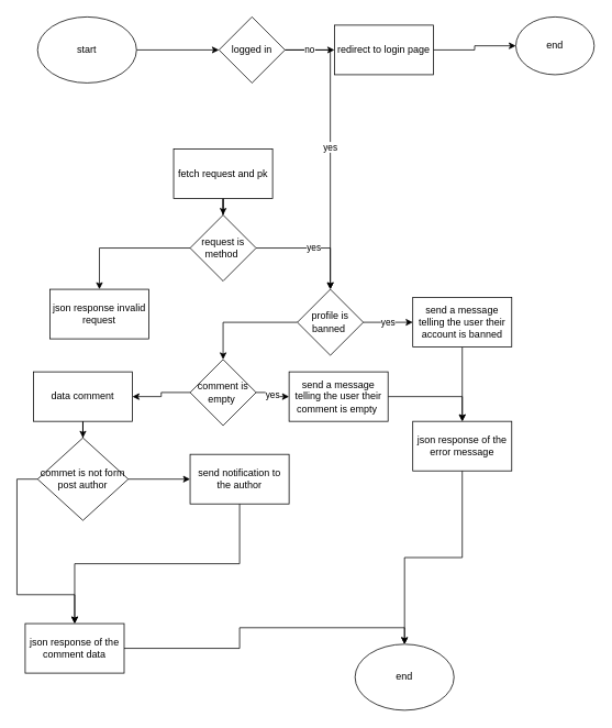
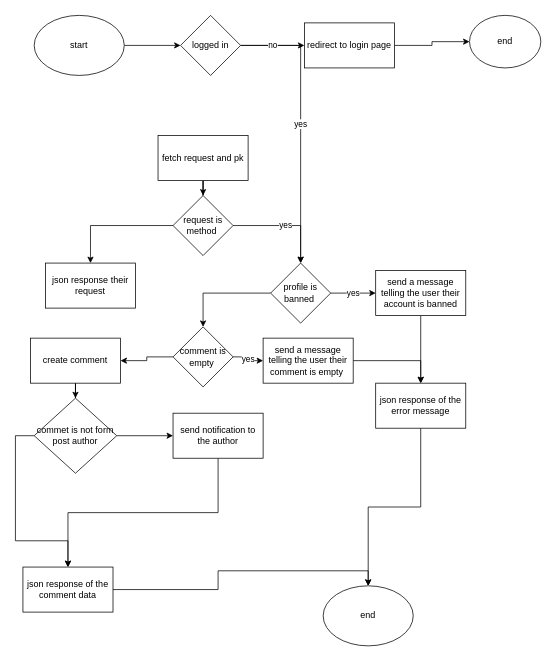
  <mxCell id="0" />
  <mxCell id="1" parent="0" />
  <mxCell id="2" value="" style="edgeStyle=orthogonalEdgeStyle;rounded=0;orthogonalLoop=1;jettySize=auto;html=1;" edge="1" parent="1" source="3" target="34"><mxGeometry relative="1" as="geometry" /></mxCell>
  <mxCell id="3" value="start" style="ellipse;whiteSpace=wrap;html=1;" parent="1" vertex="1"><mxGeometry x="45" y="20" width="120" height="80" as="geometry" /></mxCell>
  <mxCell id="4" value="" style="edgeStyle=orthogonalEdgeStyle;rounded=0;orthogonalLoop=1;jettySize=auto;html=1;" parent="1" source="5" target="8" edge="1"><mxGeometry relative="1" as="geometry" /></mxCell>
  <mxCell id="5" value="fetch request and pk" style="whiteSpace=wrap;html=1;" parent="1" vertex="1"><mxGeometry x="210" y="180" width="120" height="60" as="geometry" /></mxCell>
  <mxCell id="6" value="yes" style="edgeStyle=orthogonalEdgeStyle;rounded=0;orthogonalLoop=1;jettySize=auto;html=1;" parent="1" source="8" target="11" edge="1"><mxGeometry relative="1" as="geometry" /></mxCell>
  <mxCell id="7" value="" style="edgeStyle=orthogonalEdgeStyle;rounded=0;orthogonalLoop=1;jettySize=auto;html=1;" parent="1" source="8" target="16" edge="1"><mxGeometry relative="1" as="geometry" /></mxCell>
  <mxCell id="8" value="request is method&amp;nbsp;" style="rhombus;whiteSpace=wrap;html=1;" parent="1" vertex="1"><mxGeometry x="230" y="260" width="80" height="80" as="geometry" /></mxCell>
  <mxCell id="9" value="yes" style="edgeStyle=orthogonalEdgeStyle;rounded=0;orthogonalLoop=1;jettySize=auto;html=1;" parent="1" source="11" target="13" edge="1"><mxGeometry relative="1" as="geometry" /></mxCell>
  <mxCell id="10" value="" style="edgeStyle=orthogonalEdgeStyle;rounded=0;orthogonalLoop=1;jettySize=auto;html=1;" parent="1" source="11" target="19" edge="1"><mxGeometry relative="1" as="geometry" /></mxCell>
  <mxCell id="11" value="profile is banned&amp;nbsp;" style="rhombus;whiteSpace=wrap;html=1;" parent="1" vertex="1"><mxGeometry x="360" y="350" width="80" height="80" as="geometry" /></mxCell>
  <mxCell id="12" value="" style="edgeStyle=orthogonalEdgeStyle;rounded=0;orthogonalLoop=1;jettySize=auto;html=1;" parent="1" source="13" target="15" edge="1"><mxGeometry relative="1" as="geometry" /></mxCell>
  <mxCell id="13" value="send a message telling the user their account is banned" style="whiteSpace=wrap;html=1;" parent="1" vertex="1"><mxGeometry x="500" y="360" width="120" height="60" as="geometry" /></mxCell>
  <mxCell id="14" style="edgeStyle=orthogonalEdgeStyle;rounded=0;orthogonalLoop=1;jettySize=auto;html=1;exitX=0.5;exitY=1;exitDx=0;exitDy=0;entryX=0.5;entryY=0;entryDx=0;entryDy=0;" parent="1" source="15" target="31" edge="1"><mxGeometry relative="1" as="geometry" /></mxCell>
  <mxCell id="15" value="json response of the error message" style="whiteSpace=wrap;html=1;" parent="1" vertex="1"><mxGeometry x="500" y="510" width="120" height="60" as="geometry" /></mxCell>
- <mxCell id="16" value="json response invalid request" style="whiteSpace=wrap;html=1;" parent="1" vertex="1"><mxGeometry x="60" y="350" width="120" height="60" as="geometry" /></mxCell>
+ <mxCell id="16" value="json response their request" style="whiteSpace=wrap;html=1;" parent="1" vertex="1"><mxGeometry x="60" y="350" width="120" height="60" as="geometry" /></mxCell>
  <mxCell id="17" value="yes" style="edgeStyle=orthogonalEdgeStyle;rounded=0;orthogonalLoop=1;jettySize=auto;html=1;exitX=1;exitY=0.5;exitDx=0;exitDy=0;entryX=0;entryY=0.5;entryDx=0;entryDy=0;" parent="1" source="19" target="21" edge="1"><mxGeometry relative="1" as="geometry" /></mxCell>
  <mxCell id="18" value="" style="edgeStyle=orthogonalEdgeStyle;rounded=0;orthogonalLoop=1;jettySize=auto;html=1;" parent="1" source="19" target="23" edge="1"><mxGeometry relative="1" as="geometry" /></mxCell>
  <mxCell id="19" value="comment is empty&amp;nbsp;" style="rhombus;whiteSpace=wrap;html=1;" parent="1" vertex="1"><mxGeometry x="230" y="435" width="80" height="80" as="geometry" /></mxCell>
  <mxCell id="20" style="edgeStyle=orthogonalEdgeStyle;rounded=0;orthogonalLoop=1;jettySize=auto;html=1;exitX=1;exitY=0.5;exitDx=0;exitDy=0;entryX=0.5;entryY=0;entryDx=0;entryDy=0;" parent="1" source="21" target="15" edge="1"><mxGeometry relative="1" as="geometry" /></mxCell>
  <mxCell id="21" value="send a message telling the user their comment is empty&amp;nbsp;" style="whiteSpace=wrap;html=1;" parent="1" vertex="1"><mxGeometry x="350" y="450" width="120" height="60" as="geometry" /></mxCell>
  <mxCell id="22" value="" style="edgeStyle=orthogonalEdgeStyle;rounded=0;orthogonalLoop=1;jettySize=auto;html=1;" parent="1" source="23" target="26" edge="1"><mxGeometry relative="1" as="geometry" /></mxCell>
- <mxCell id="23" value="data comment" style="whiteSpace=wrap;html=1;" parent="1" vertex="1"><mxGeometry x="40" y="450" width="120" height="60" as="geometry" /></mxCell>
+ <mxCell id="23" value="create comment" style="whiteSpace=wrap;html=1;" parent="1" vertex="1"><mxGeometry x="40" y="450" width="120" height="60" as="geometry" /></mxCell>
  <mxCell id="24" value="" style="edgeStyle=orthogonalEdgeStyle;rounded=0;orthogonalLoop=1;jettySize=auto;html=1;" parent="1" source="26" target="28" edge="1"><mxGeometry relative="1" as="geometry" /></mxCell>
  <mxCell id="25" style="edgeStyle=orthogonalEdgeStyle;rounded=0;orthogonalLoop=1;jettySize=auto;html=1;exitX=0;exitY=0.5;exitDx=0;exitDy=0;entryX=0.5;entryY=0;entryDx=0;entryDy=0;" parent="1" source="26" target="30" edge="1"><mxGeometry relative="1" as="geometry"><mxPoint x="10" y="730" as="targetPoint" /><Array as="points"><mxPoint x="20" y="580" /><mxPoint x="20" y="720" /><mxPoint x="90" y="720" /></Array></mxGeometry></mxCell>
  <mxCell id="26" value="commet is not form post author" style="rhombus;whiteSpace=wrap;html=1;" parent="1" vertex="1"><mxGeometry x="45" y="530" width="110" height="100" as="geometry" /></mxCell>
  <mxCell id="27" style="edgeStyle=orthogonalEdgeStyle;rounded=0;orthogonalLoop=1;jettySize=auto;html=1;exitX=0.5;exitY=1;exitDx=0;exitDy=0;entryX=0.5;entryY=0;entryDx=0;entryDy=0;" parent="1" source="28" target="30" edge="1"><mxGeometry relative="1" as="geometry"><mxPoint x="70" y="710" as="targetPoint" /></mxGeometry></mxCell>
  <mxCell id="28" value="send notification to the author" style="whiteSpace=wrap;html=1;" parent="1" vertex="1"><mxGeometry x="230" y="550" width="120" height="60" as="geometry" /></mxCell>
  <mxCell id="29" style="edgeStyle=orthogonalEdgeStyle;rounded=0;orthogonalLoop=1;jettySize=auto;html=1;exitX=1;exitY=0.5;exitDx=0;exitDy=0;entryX=0.5;entryY=0;entryDx=0;entryDy=0;" parent="1" source="30" target="31" edge="1"><mxGeometry relative="1" as="geometry" /></mxCell>
  <mxCell id="30" value="json response of the comment data" style="rounded=0;whiteSpace=wrap;html=1;" parent="1" vertex="1"><mxGeometry x="30" y="755" width="120" height="60" as="geometry" /></mxCell>
  <mxCell id="31" value="end" style="ellipse;whiteSpace=wrap;html=1;" parent="1" vertex="1"><mxGeometry x="430" y="780" width="120" height="80" as="geometry" /></mxCell>
  <mxCell id="32" value="yes" style="edgeStyle=orthogonalEdgeStyle;rounded=0;orthogonalLoop=1;jettySize=auto;html=1;" edge="1" parent="1" source="34" target="11"><mxGeometry relative="1" as="geometry" /></mxCell>
  <mxCell id="33" value="no" style="edgeStyle=orthogonalEdgeStyle;rounded=0;orthogonalLoop=1;jettySize=auto;html=1;" edge="1" parent="1" source="34" target="36"><mxGeometry relative="1" as="geometry" /></mxCell>
- <mxCell id="34" value="logged in" style="rhombus;whiteSpace=wrap;html=1;" vertex="1" parent="1"><mxGeometry x="265" y="20" width="80" height="80" as="geometry" /></mxCell>
+ <mxCell id="34" value="logged in" style="rhombus;whiteSpace=wrap;html=1;" vertex="1" parent="1"><mxGeometry x="240" y="20" width="80" height="80" as="geometry" /></mxCell>
  <mxCell id="35" value="" style="edgeStyle=orthogonalEdgeStyle;rounded=0;orthogonalLoop=1;jettySize=auto;html=1;" edge="1" parent="1" source="36" target="37"><mxGeometry relative="1" as="geometry" /></mxCell>
  <mxCell id="36" value="redirect to login page" style="whiteSpace=wrap;html=1;" vertex="1" parent="1"><mxGeometry x="405" y="30" width="120" height="60" as="geometry" /></mxCell>
  <mxCell id="37" value="end" style="ellipse;whiteSpace=wrap;html=1;" vertex="1" parent="1"><mxGeometry x="625" y="20" width="95" height="70" as="geometry" /></mxCell>
